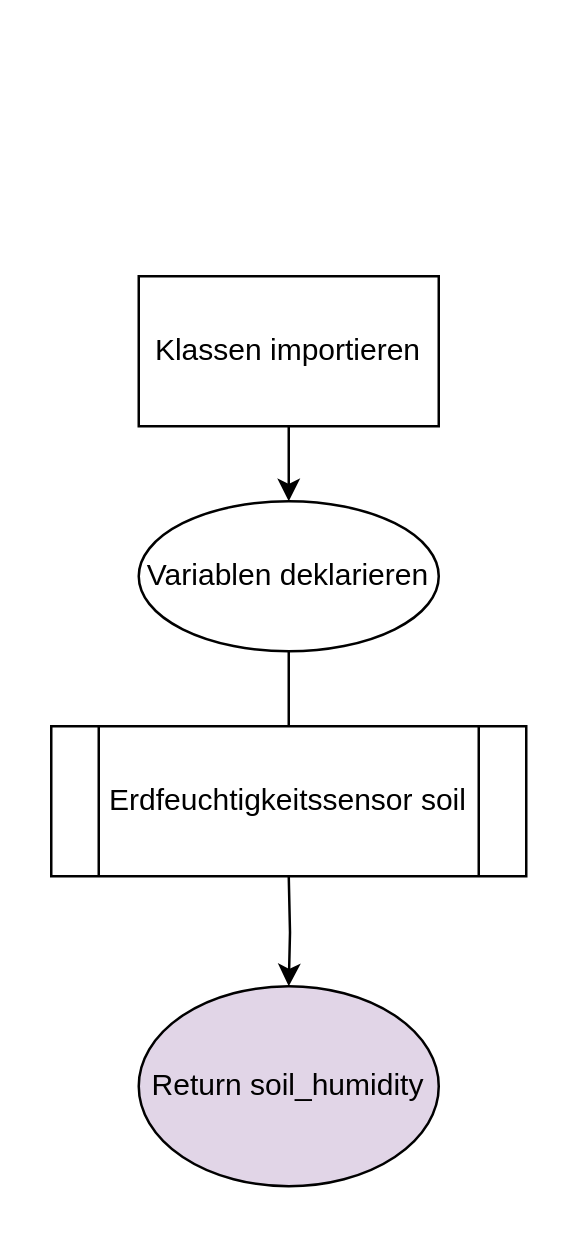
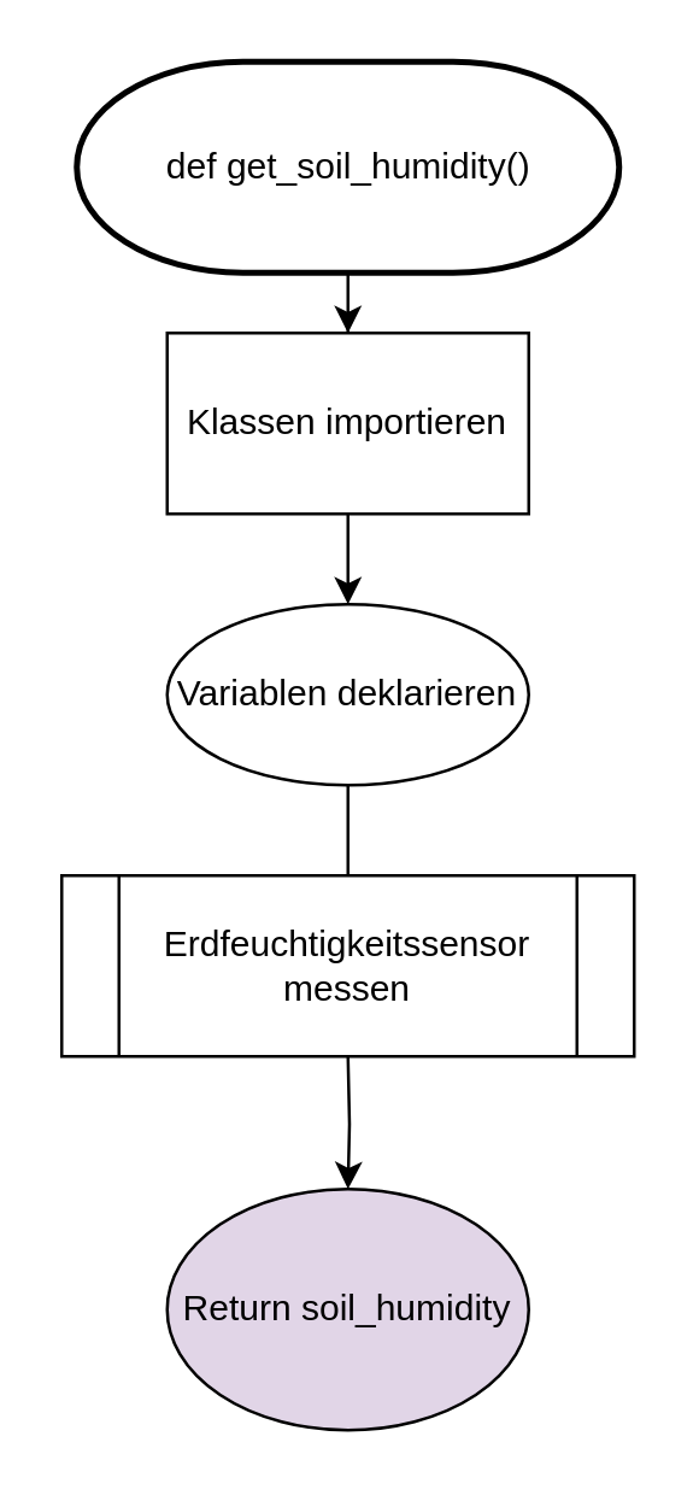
  <mxCell id="0" />
  <mxCell id="1" parent="0" />
+ <mxCell id="2" value="" style="edgeStyle=orthogonalEdgeStyle;rounded=0;orthogonalLoop=1;jettySize=auto;html=1;" edge="1" parent="1" source="3" target="5"><mxGeometry relative="1" as="geometry" /></mxCell>
+ <mxCell id="3" value="def get_soil_humidity()" style="shape=mxgraph.flowchart.terminator;strokeWidth=2;gradientColor=none;gradientDirection=north;fontStyle=0;html=1;" vertex="1" parent="1"><mxGeometry x="25" y="20" width="180" height="70" as="geometry" /></mxCell>
  <mxCell id="4" value="" style="edgeStyle=orthogonalEdgeStyle;rounded=0;orthogonalLoop=1;jettySize=auto;html=1;" edge="1" parent="1" source="5" target="7"><mxGeometry relative="1" as="geometry" /></mxCell>
  <mxCell id="5" value="Klassen importieren" style="rounded=0;whiteSpace=wrap;html=1;" vertex="1" parent="1"><mxGeometry x="55" y="110" width="120" height="60" as="geometry" /></mxCell>
  <mxCell id="6" value="" style="edgeStyle=orthogonalEdgeStyle;rounded=0;orthogonalLoop=1;jettySize=auto;html=1;" edge="1" parent="1" source="7"><mxGeometry relative="1" as="geometry"><mxPoint x="115" y="330" as="targetPoint" /></mxGeometry></mxCell>
  <mxCell id="7" value="Variablen deklarieren" style="ellipse;whiteSpace=wrap;html=1;" vertex="1" parent="1"><mxGeometry x="55" y="200" width="120" height="60" as="geometry" /></mxCell>
  <mxCell id="8" value="" style="edgeStyle=orthogonalEdgeStyle;rounded=0;orthogonalLoop=1;jettySize=auto;html=1;" edge="1" parent="1" target="9"><mxGeometry relative="1" as="geometry"><mxPoint x="115" y="350" as="sourcePoint" /></mxGeometry></mxCell>
  <mxCell id="9" value="Return soil_humidity" style="ellipse;whiteSpace=wrap;html=1;rounded=0;fillColor=#e1d5e7;" vertex="1" parent="1"><mxGeometry x="55" y="394" width="120" height="80" as="geometry" /></mxCell>
- <mxCell id="10" value="&lt;span&gt;Erdfeuchtigkeitssensor soil&lt;/span&gt;" style="shape=process;whiteSpace=wrap;html=1;backgroundOutline=1;" vertex="1" parent="1"><mxGeometry x="20" y="290" width="190" height="60" as="geometry" /></mxCell>
+ <mxCell id="10" value="&lt;span&gt;Erdfeuchtigkeitssensor messen&lt;/span&gt;" style="shape=process;whiteSpace=wrap;html=1;backgroundOutline=1;" vertex="1" parent="1"><mxGeometry x="20" y="290" width="190" height="60" as="geometry" /></mxCell>
